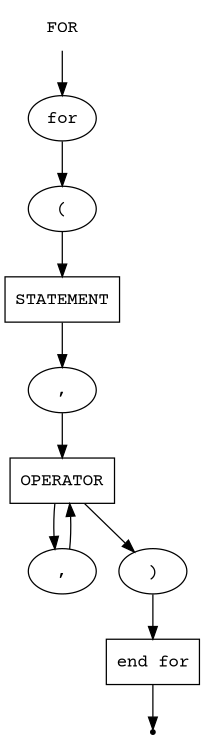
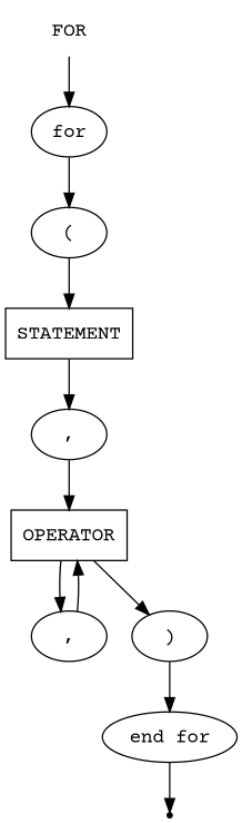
  digraph {
    fontname="Courier Prime"
    node [shape=oval fontname="Courier Prime"]
    edge [fontname="Courier Prime"]
    n1 [label=FOR shape=plaintext]
    n2 [label=for]
    n3 [label="("]
    n4 [label=STATEMENT shape=box]
    n5 [label=","]
    n6 [label=OPERATOR shape=box]
    n7 [label=","]
    n8 [label=")"]
-   n9 [label="end for" shape=box]
+   n9 [label="end for"]
    end [shape=point]
    n1 -> n2
    n2 -> n3
    n3 -> n4
    n4 -> n5
    n5 -> n6
    n6 -> n7
    n6 -> n8
    n7 -> n6
    n8 -> n9
    n9 -> end
  }
